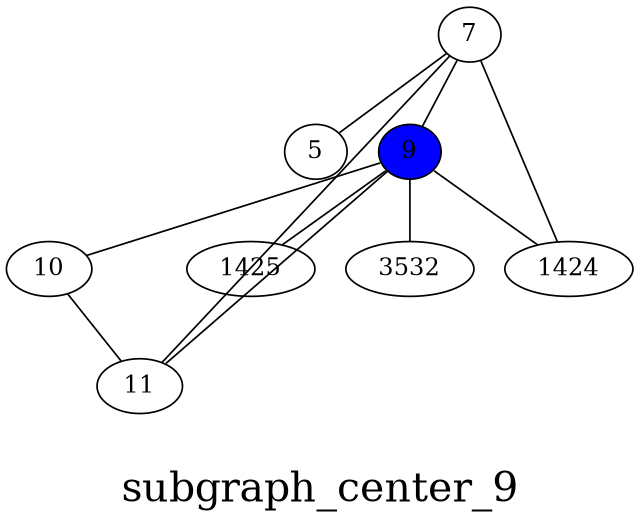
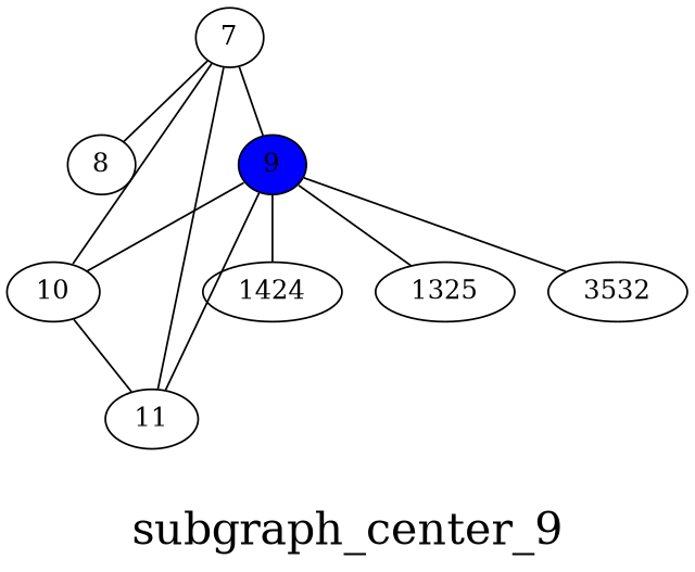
  graph {
    fontsize=24
    label="\nsubgraph_center_9\n"
    splines=false
    node [shape=ellipse]
    7 [height=0.3 width=0.3]
-   8 [height=0.3 width=0.3 label=5]
+   8 [height=0.3 width=0.3]
    9 [fillcolor=blue height=0.3 style=filled width=0.3]
    10 [height=0.3 width=0.3]
    11 [height=0.3 width=0.3]
    1424 [height=0.3 width=0.3]
-   1425 [height=0.3 width=0.3]
+   1425 [height=0.3 width=0.3 label=1325]
    n8 [height=0.3 label=3532 width=0.3]
    7 -- 8
    7 -- 9
-   7 -- 1424
+   7 -- 10
    7 -- 11
    9 -- 10
    9 -- 11
    9 -- 1424
    9 -- 1425
    9 -- n8
    10 -- 11
  }
